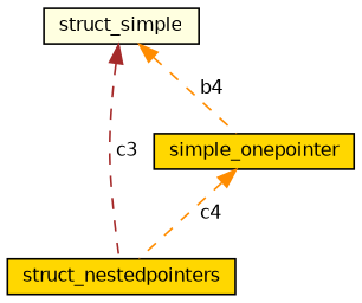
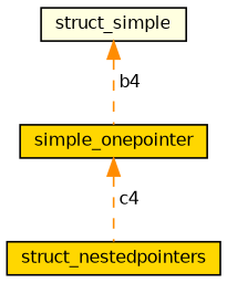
  digraph {
    node [color=black fillcolor=gold fontname=Helvetica fontsize=10 shape=record style=filled]
    edge [color=darkorange dir=back fontname=Helvetica fontsize=10 labelfontname=Helvetica labelfontsize=10 style=dashed]
    n1 [fontcolor=black height=0.2 label=struct_nestedpointers width=0.4]
    n2 [fillcolor=lightyellow height=0.2 label=struct_simple width=0.4]
    n3 [height=0.2 label=simple_onepointer width=0.4]
-   n2 -> n1 [color=brown label=" c3"]
    n2 -> n3 [label=" b4"]
    n3 -> n1 [label=" c4"]
  }
